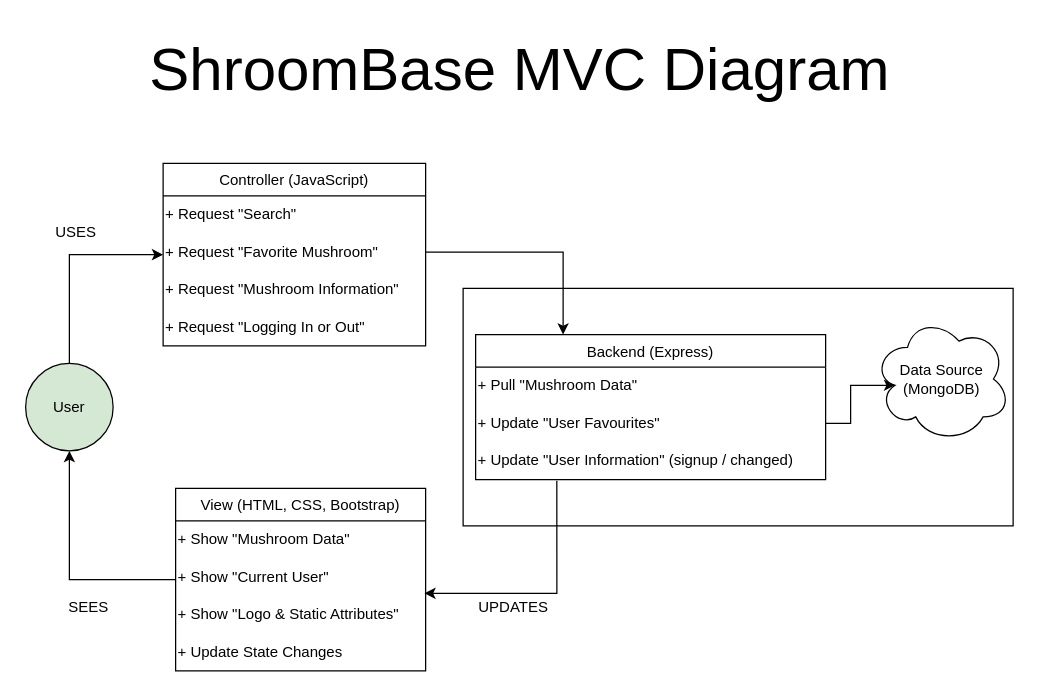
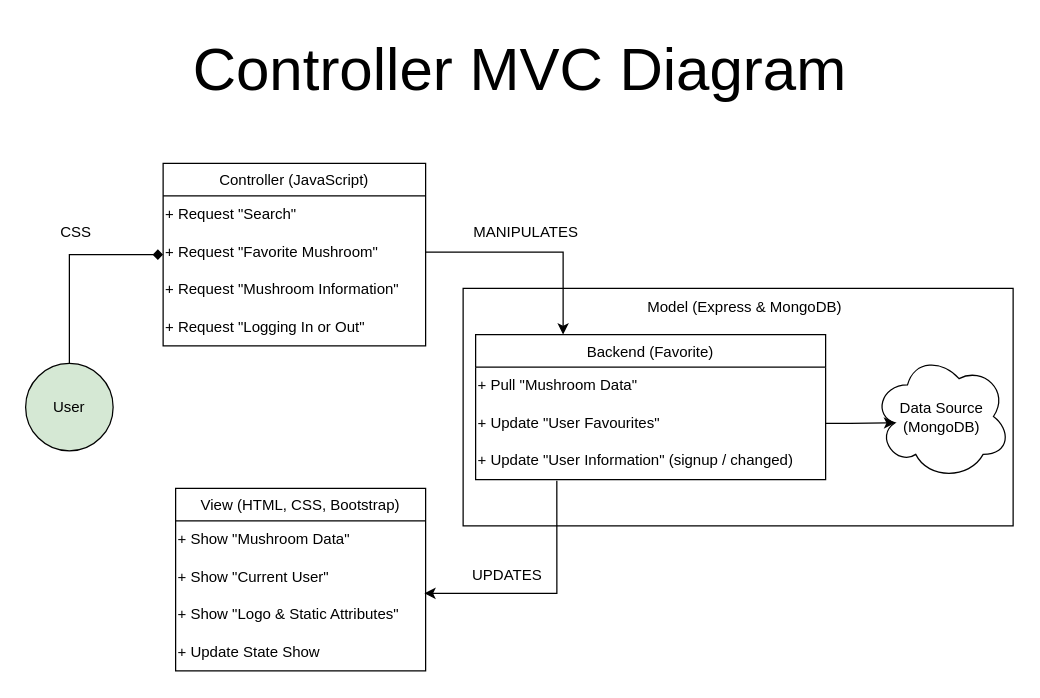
  <mxCell id="0" />
  <mxCell id="1" parent="0" />
  <mxCell id="2" value="" style="html=1;" parent="1" vertex="1"><mxGeometry x="370" y="230" width="440" height="190" as="geometry" /></mxCell>
- <mxCell id="3" style="edgeStyle=orthogonalEdgeStyle;rounded=0;orthogonalLoop=1;jettySize=auto;html=1;entryX=0.5;entryY=1;entryDx=0;entryDy=0;exitX=0;exitY=0.5;exitDx=0;exitDy=0;" parent="1" source="13" target="5" edge="1"><mxGeometry relative="1" as="geometry"><mxPoint x="190" y="430" as="sourcePoint" /><mxPoint x="55" y="340" as="targetPoint" /></mxGeometry></mxCell>
- <mxCell id="4" style="edgeStyle=orthogonalEdgeStyle;rounded=0;orthogonalLoop=1;jettySize=auto;html=1;entryX=0;entryY=0.5;entryDx=0;entryDy=0;exitX=0.5;exitY=0;exitDx=0;exitDy=0;" parent="1" source="5" target="8" edge="1"><mxGeometry relative="1" as="geometry"><mxPoint x="190" y="195" as="targetPoint" /></mxGeometry></mxCell>
+ <mxCell id="4" style="edgeStyle=orthogonalEdgeStyle;rounded=0;orthogonalLoop=1;jettySize=auto;html=1;entryX=0;entryY=0.5;entryDx=0;entryDy=0;exitX=0.5;exitY=0;exitDx=0;exitDy=0;endArrow=diamond;" parent="1" source="5" target="8" edge="1"><mxGeometry relative="1" as="geometry"><mxPoint x="190" y="195" as="targetPoint" /></mxGeometry></mxCell>
  <mxCell id="5" value="User" style="ellipse;whiteSpace=wrap;html=1;align=center;fillColor=#d5e8d4;" parent="1" vertex="1"><mxGeometry x="20" y="290" width="70" height="70" as="geometry" /></mxCell>
- <mxCell id="6" value="Data Source&lt;br&gt;(MongoDB)" style="ellipse;shape=cloud;whiteSpace=wrap;html=1;align=center;" parent="1" vertex="1"><mxGeometry x="698" y="252" width="110" height="101" as="geometry" /></mxCell>
+ <mxCell id="6" value="Data Source&lt;br&gt;(MongoDB)" style="ellipse;shape=cloud;whiteSpace=wrap;html=1;align=center;" parent="1" vertex="1"><mxGeometry x="698" y="282" width="110" height="101" as="geometry" /></mxCell>
+ <mxCell id="7" value="Model (Express &amp;amp; MongoDB)" style="text;html=1;align=center;verticalAlign=middle;resizable=0;points=[];autosize=1;strokeColor=none;fillColor=none;" parent="1" vertex="1"><mxGeometry x="505" y="230" width="180" height="30" as="geometry" /></mxCell>
  <mxCell id="8" value="Controller (JavaScript)" style="swimlane;fontStyle=0;childLayout=stackLayout;horizontal=1;startSize=26;fillColor=none;horizontalStack=0;resizeParent=1;resizeParentMax=0;resizeLast=0;collapsible=1;marginBottom=0;" parent="1" vertex="1"><mxGeometry x="130" y="130" width="210" height="146" as="geometry" /></mxCell>
  <mxCell id="9" value="+ Request &quot;Search&quot;" style="text;html=1;align=left;verticalAlign=middle;resizable=0;points=[];autosize=1;strokeColor=none;fillColor=none;" parent="8" vertex="1"><mxGeometry y="26" width="210" height="30" as="geometry" /></mxCell>
  <mxCell id="10" value="+ Request &quot;Favorite Mushroom&quot;" style="text;html=1;align=left;verticalAlign=middle;resizable=0;points=[];autosize=1;strokeColor=none;fillColor=none;" parent="8" vertex="1"><mxGeometry y="56" width="210" height="30" as="geometry" /></mxCell>
  <mxCell id="11" value="+ Request &quot;Mushroom Information&quot;" style="text;html=1;align=left;verticalAlign=middle;resizable=0;points=[];autosize=1;strokeColor=none;fillColor=none;" parent="8" vertex="1"><mxGeometry y="86" width="210" height="30" as="geometry" /></mxCell>
  <mxCell id="12" value="+ Request &quot;Logging In or Out&quot;" style="text;html=1;align=left;verticalAlign=middle;resizable=0;points=[];autosize=1;strokeColor=none;fillColor=none;" parent="8" vertex="1"><mxGeometry y="116" width="210" height="30" as="geometry" /></mxCell>
  <mxCell id="13" value="View (HTML, CSS, Bootstrap)" style="swimlane;fontStyle=0;childLayout=stackLayout;horizontal=1;startSize=26;fillColor=none;horizontalStack=0;resizeParent=1;resizeParentMax=0;resizeLast=0;collapsible=1;marginBottom=0;" parent="1" vertex="1"><mxGeometry x="140" y="390" width="200" height="146" as="geometry" /></mxCell>
  <mxCell id="14" value="+ Show &quot;Mushroom Data&quot;" style="text;html=1;align=left;verticalAlign=middle;resizable=0;points=[];autosize=1;strokeColor=none;fillColor=none;" parent="13" vertex="1"><mxGeometry y="26" width="200" height="30" as="geometry" /></mxCell>
  <mxCell id="15" value="+ Show &quot;Current User&quot;" style="text;html=1;align=left;verticalAlign=middle;resizable=0;points=[];autosize=1;strokeColor=none;fillColor=none;" parent="13" vertex="1"><mxGeometry y="56" width="200" height="30" as="geometry" /></mxCell>
  <mxCell id="16" value="+ Show &quot;Logo &amp;amp; Static Attributes&quot;" style="text;html=1;align=left;verticalAlign=middle;resizable=0;points=[];autosize=1;strokeColor=none;fillColor=none;" parent="13" vertex="1"><mxGeometry y="86" width="200" height="30" as="geometry" /></mxCell>
- <mxCell id="17" value="+ Update State Changes" style="text;html=1;align=left;verticalAlign=middle;resizable=0;points=[];autosize=1;strokeColor=none;fillColor=none;" parent="13" vertex="1"><mxGeometry y="116" width="200" height="30" as="geometry" /></mxCell>
+ <mxCell id="17" value="+ Update State Show" style="text;html=1;align=left;verticalAlign=middle;resizable=0;points=[];autosize=1;strokeColor=none;fillColor=none;" parent="13" vertex="1"><mxGeometry y="116" width="200" height="30" as="geometry" /></mxCell>
  <mxCell id="18" style="edgeStyle=orthogonalEdgeStyle;rounded=0;orthogonalLoop=1;jettySize=auto;html=1;entryX=0.995;entryY=0.933;entryDx=0;entryDy=0;entryPerimeter=0;exitX=0.232;exitY=1.033;exitDx=0;exitDy=0;exitPerimeter=0;" parent="1" source="22" target="15" edge="1"><mxGeometry relative="1" as="geometry" /></mxCell>
- <mxCell id="19" value="Backend (Express)" style="swimlane;fontStyle=0;childLayout=stackLayout;horizontal=1;startSize=26;fillColor=none;horizontalStack=0;resizeParent=1;resizeParentMax=0;resizeLast=0;collapsible=1;marginBottom=0;" parent="1" vertex="1"><mxGeometry x="380" y="267" width="280" height="116" as="geometry" /></mxCell>
+ <mxCell id="19" value="Backend (Favorite)" style="swimlane;fontStyle=0;childLayout=stackLayout;horizontal=1;startSize=26;fillColor=none;horizontalStack=0;resizeParent=1;resizeParentMax=0;resizeLast=0;collapsible=1;marginBottom=0;" parent="1" vertex="1"><mxGeometry x="380" y="267" width="280" height="116" as="geometry" /></mxCell>
  <mxCell id="20" value="+ Pull &quot;Mushroom Data&quot;" style="text;html=1;align=left;verticalAlign=middle;resizable=0;points=[];autosize=1;strokeColor=none;fillColor=none;" parent="19" vertex="1"><mxGeometry y="26" width="280" height="30" as="geometry" /></mxCell>
  <mxCell id="21" value="+ Update &quot;User Favourites&quot;" style="text;html=1;align=left;verticalAlign=middle;resizable=0;points=[];autosize=1;strokeColor=none;fillColor=none;" parent="19" vertex="1"><mxGeometry y="56" width="280" height="30" as="geometry" /></mxCell>
  <mxCell id="22" value="+ Update &quot;User Information&quot; (signup / changed)" style="text;html=1;align=left;verticalAlign=middle;resizable=0;points=[];autosize=1;strokeColor=none;fillColor=none;" parent="19" vertex="1"><mxGeometry y="86" width="280" height="30" as="geometry" /></mxCell>
  <mxCell id="23" style="edgeStyle=orthogonalEdgeStyle;rounded=0;orthogonalLoop=1;jettySize=auto;html=1;entryX=0.25;entryY=0;entryDx=0;entryDy=0;" parent="1" source="10" target="19" edge="1"><mxGeometry relative="1" as="geometry" /></mxCell>
  <mxCell id="24" style="edgeStyle=orthogonalEdgeStyle;rounded=0;orthogonalLoop=1;jettySize=auto;html=1;entryX=0.16;entryY=0.55;entryDx=0;entryDy=0;entryPerimeter=0;" parent="1" source="21" target="6" edge="1"><mxGeometry relative="1" as="geometry" /></mxCell>
- <mxCell id="25" value="SEES" style="text;html=1;align=center;verticalAlign=middle;resizable=0;points=[];autosize=1;strokeColor=none;fillColor=none;" parent="1" vertex="1"><mxGeometry x="40" y="470" width="60" height="30" as="geometry" /></mxCell>
- <mxCell id="26" value="USES" style="text;html=1;align=center;verticalAlign=middle;resizable=0;points=[];autosize=1;strokeColor=none;fillColor=none;" parent="1" vertex="1"><mxGeometry x="30" y="170" width="60" height="30" as="geometry" /></mxCell>
- <mxCell id="28" value="UPDATES" style="text;html=1;align=center;verticalAlign=middle;resizable=0;points=[];autosize=1;strokeColor=none;fillColor=none;" parent="1" vertex="1"><mxGeometry x="370" y="470" width="80" height="30" as="geometry" /></mxCell>
- <mxCell id="29" value="ShroomBase MVC Diagram" style="text;html=1;align=center;verticalAlign=middle;resizable=0;points=[];autosize=1;strokeColor=none;fillColor=none;fontSize=48;" vertex="1" parent="1"><mxGeometry x="105" y="20" width="620" height="70" as="geometry" /></mxCell>
+ <mxCell id="26" value="CSS" style="text;html=1;align=center;verticalAlign=middle;resizable=0;points=[];autosize=1;strokeColor=none;fillColor=none;" parent="1" vertex="1"><mxGeometry x="30" y="170" width="60" height="30" as="geometry" /></mxCell>
+ <mxCell id="27" value="MANIPULATES" style="text;html=1;align=center;verticalAlign=middle;resizable=0;points=[];autosize=1;strokeColor=none;fillColor=none;" parent="1" vertex="1"><mxGeometry x="365" y="170" width="110" height="30" as="geometry" /></mxCell>
+ <mxCell id="28" value="UPDATES" style="text;html=1;align=center;verticalAlign=middle;resizable=0;points=[];autosize=1;strokeColor=none;fillColor=none;" parent="1" vertex="1"><mxGeometry x="365" y="445" width="80" height="30" as="geometry" /></mxCell>
+ <mxCell id="29" value="Controller MVC Diagram" style="text;html=1;align=center;verticalAlign=middle;resizable=0;points=[];autosize=1;strokeColor=none;fillColor=none;fontSize=48;" vertex="1" parent="1"><mxGeometry x="105" y="20" width="620" height="70" as="geometry" /></mxCell>
